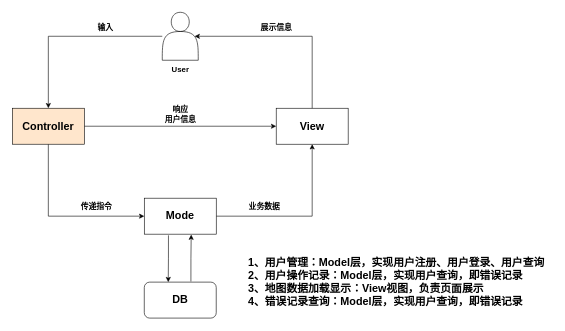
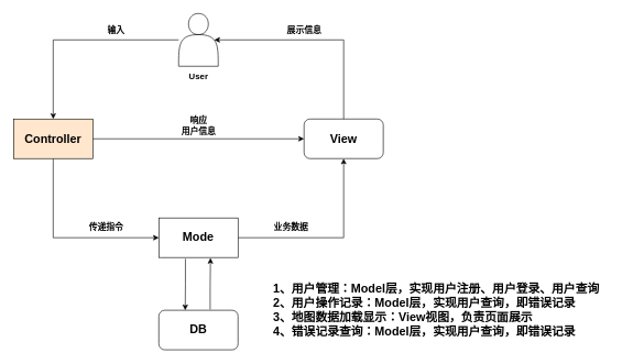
  <mxCell id="0" />
  <mxCell id="1" parent="0" />
  <mxCell id="2" style="edgeStyle=orthogonalEdgeStyle;rounded=0;orthogonalLoop=1;jettySize=auto;html=1;" parent="1" source="3" target="6" edge="1"><mxGeometry relative="1" as="geometry" /></mxCell>
  <mxCell id="3" value="" style="shape=actor;whiteSpace=wrap;html=1;fontSize=12;" parent="1" vertex="1"><mxGeometry x="270" y="20" width="60" height="80" as="geometry" /></mxCell>
  <mxCell id="4" value="" style="edgeStyle=orthogonalEdgeStyle;rounded=0;orthogonalLoop=1;jettySize=auto;html=1;" parent="1" source="6" target="8" edge="1"><mxGeometry relative="1" as="geometry" /></mxCell>
  <mxCell id="5" style="edgeStyle=orthogonalEdgeStyle;rounded=0;orthogonalLoop=1;jettySize=auto;html=1;entryX=0;entryY=0.5;entryDx=0;entryDy=0;exitX=0.5;exitY=1;exitDx=0;exitDy=0;" parent="1" source="6" target="15" edge="1"><mxGeometry relative="1" as="geometry"><mxPoint x="80" y="380" as="targetPoint" /></mxGeometry></mxCell>
  <mxCell id="6" value="&lt;b&gt;&lt;font style=&quot;font-size: 18px;&quot;&gt;Controller&lt;/font&gt;&lt;/b&gt;" style="whiteSpace=wrap;html=1;fillColor=#ffe6cc;" parent="1" vertex="1"><mxGeometry x="20" y="180" width="120" height="60" as="geometry" /></mxCell>
  <mxCell id="7" value="User" style="text;html=1;align=center;verticalAlign=middle;resizable=0;points=[];autosize=1;strokeColor=none;fillColor=none;fontSize=13;fontStyle=1" parent="1" vertex="1"><mxGeometry x="275" y="100" width="50" height="30" as="geometry" /></mxCell>
- <mxCell id="8" value="&lt;b style=&quot;font-size: 18px;&quot;&gt;View&lt;/b&gt;" style="whiteSpace=wrap;html=1;fontSize=18;" parent="1" vertex="1"><mxGeometry x="460" y="180" width="120" height="60" as="geometry" /></mxCell>
+ <mxCell id="8" value="&lt;b style=&quot;font-size: 18px;&quot;&gt;View&lt;/b&gt;" style="whiteSpace=wrap;html=1;fontSize=18;rounded=1;" parent="1" vertex="1"><mxGeometry x="460" y="180" width="120" height="60" as="geometry" /></mxCell>
  <mxCell id="9" style="edgeStyle=orthogonalEdgeStyle;rounded=0;orthogonalLoop=1;jettySize=auto;html=1;exitX=0.5;exitY=0;exitDx=0;exitDy=0;entryX=0.9;entryY=0.5;entryDx=0;entryDy=0;entryPerimeter=0;" parent="1" source="8" target="3" edge="1"><mxGeometry relative="1" as="geometry"><mxPoint x="350" y="60" as="targetPoint" /><Array as="points"><mxPoint x="520" y="60" /></Array></mxGeometry></mxCell>
  <mxCell id="10" value="输入" style="text;html=1;align=center;verticalAlign=middle;resizable=0;points=[];autosize=1;fontSize=13;fontStyle=1;" parent="1" vertex="1"><mxGeometry x="150" y="30" width="50" height="30" as="geometry" /></mxCell>
  <mxCell id="11" value="展示信息" style="text;html=1;align=center;verticalAlign=middle;resizable=0;points=[];autosize=1;fontSize=13;fontStyle=1;" parent="1" vertex="1"><mxGeometry x="420" y="30" width="80" height="30" as="geometry" /></mxCell>
  <mxCell id="12" value="响应&lt;div style=&quot;font-size: 13px;&quot;&gt;用户信息&lt;/div&gt;" style="text;html=1;align=center;verticalAlign=middle;resizable=0;points=[];autosize=1;fontSize=13;fontStyle=1;perimeterSpacing=0;strokeColor=none;fillColor=none;" parent="1" vertex="1"><mxGeometry x="260" y="170" width="80" height="40" as="geometry" /></mxCell>
  <mxCell id="13" style="edgeStyle=orthogonalEdgeStyle;rounded=0;orthogonalLoop=1;jettySize=auto;html=1;entryX=0.5;entryY=1;entryDx=0;entryDy=0;" parent="1" source="15" target="8" edge="1"><mxGeometry relative="1" as="geometry" /></mxCell>
  <mxCell id="14" value="" style="edgeStyle=orthogonalEdgeStyle;rounded=0;orthogonalLoop=1;jettySize=auto;html=1;exitX=0.336;exitY=1.033;exitDx=0;exitDy=0;exitPerimeter=0;entryX=0.333;entryY=0;entryDx=0;entryDy=0;entryPerimeter=0;" parent="1" source="15" target="19" edge="1"><mxGeometry relative="1" as="geometry"><mxPoint x="280" y="400" as="sourcePoint" /></mxGeometry></mxCell>
  <mxCell id="15" value="&lt;font style=&quot;font-size: 18px;&quot;&gt;&lt;b&gt;Mode&lt;/b&gt;&lt;/font&gt;" style="rounded=0;whiteSpace=wrap;html=1;" parent="1" vertex="1"><mxGeometry x="240" y="330" width="120" height="60" as="geometry" /></mxCell>
  <mxCell id="16" value="传递指令" style="text;html=1;align=center;verticalAlign=middle;resizable=0;points=[];autosize=1;strokeColor=none;fillColor=none;fontSize=13;fontStyle=1" parent="1" vertex="1"><mxGeometry x="120" y="328" width="80" height="30" as="geometry" /></mxCell>
  <mxCell id="17" value="业务数据" style="text;html=1;align=center;verticalAlign=middle;resizable=0;points=[];autosize=1;strokeColor=none;fillColor=none;fontSize=13;fontStyle=1" parent="1" vertex="1"><mxGeometry x="400" y="328" width="80" height="30" as="geometry" /></mxCell>
  <mxCell id="18" value="" style="edgeStyle=orthogonalEdgeStyle;rounded=0;orthogonalLoop=1;jettySize=auto;html=1;entryX=0.652;entryY=1.013;entryDx=0;entryDy=0;entryPerimeter=0;exitX=0.648;exitY=-0.018;exitDx=0;exitDy=0;exitPerimeter=0;" parent="1" source="19" target="15" edge="1"><mxGeometry relative="1" as="geometry" /></mxCell>
  <mxCell id="19" value="&lt;font style=&quot;font-size: 18px;&quot;&gt;&lt;b&gt;DB&lt;/b&gt;&lt;/font&gt;" style="rounded=1;whiteSpace=wrap;html=1;" parent="1" vertex="1"><mxGeometry x="240" y="470" width="120" height="60" as="geometry" /></mxCell>
  <mxCell id="20" value="&lt;div style=&quot;text-align: justify; font-size: 18px;&quot;&gt;&lt;span style=&quot;background-color: initial;&quot;&gt;&lt;font style=&quot;font-size: 18px;&quot;&gt;&lt;b&gt;1、用户管理：Model层，实现用户注册、用户登录、用户查询&lt;/b&gt;&lt;/font&gt;&lt;/span&gt;&lt;/div&gt;&lt;div style=&quot;text-align: justify; font-size: 18px;&quot;&gt;&lt;font style=&quot;font-size: 18px;&quot;&gt;&lt;b&gt;2、用户操作记录：Model层，实现用户查询，即错误记录&lt;/b&gt;&lt;/font&gt;&lt;/div&gt;&lt;div style=&quot;text-align: justify; font-size: 18px;&quot;&gt;&lt;font style=&quot;font-size: 18px;&quot;&gt;&lt;b&gt;3、地图数据加载显示：View视图，负责页面展示&lt;/b&gt;&lt;/font&gt;&lt;/div&gt;&lt;div style=&quot;text-align: justify; font-size: 18px;&quot;&gt;&lt;font style=&quot;font-size: 18px;&quot;&gt;&lt;b&gt;4、错误记录查询：Model层，&lt;span style=&quot;background-color: initial;&quot;&gt;实现用户查询，即错误记录&lt;/span&gt;&lt;/b&gt;&lt;/font&gt;&lt;/div&gt;" style="text;html=1;align=center;verticalAlign=middle;resizable=0;points=[];autosize=1;strokeColor=none;fillColor=none;" parent="1" vertex="1"><mxGeometry x="400" y="420" width="520" height="100" as="geometry" /></mxCell>
